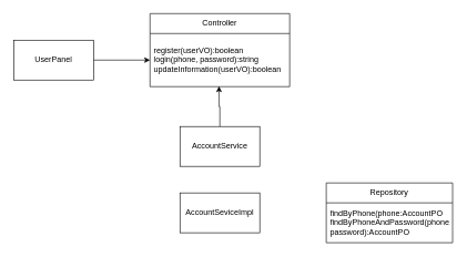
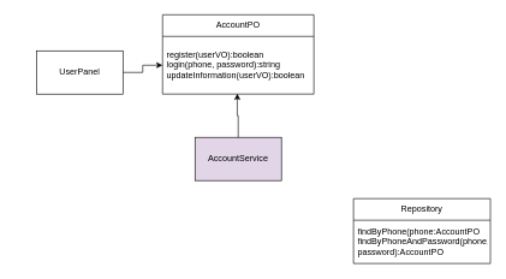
  <mxCell id="0" />
  <mxCell id="1" parent="0" />
  <mxCell id="2" style="edgeStyle=orthogonalEdgeStyle;rounded=0;orthogonalLoop=1;jettySize=auto;html=1;exitX=1;exitY=0.5;exitDx=0;exitDy=0;entryX=0;entryY=0.5;entryDx=0;entryDy=0;" parent="1" source="3" target="5" edge="1"><mxGeometry relative="1" as="geometry"><mxPoint x="260" y="45" as="targetPoint" /></mxGeometry></mxCell>
- <mxCell id="3" value="UserPanel" style="rounded=0;whiteSpace=wrap;html=1;" parent="1" vertex="1"><mxGeometry x="20" y="60" width="120" height="60" as="geometry" /></mxCell>
- <mxCell id="4" value="Controller" style="swimlane;fontStyle=0;childLayout=stackLayout;horizontal=1;startSize=30;horizontalStack=0;resizeParent=1;resizeParentMax=0;resizeLast=0;collapsible=1;marginBottom=0;whiteSpace=wrap;html=1;" parent="1" vertex="1"><mxGeometry x="225" y="20" width="210" height="110" as="geometry" /></mxCell>
+ <mxCell id="3" value="UserPanel" style="rounded=0;whiteSpace=wrap;html=1;" parent="1" vertex="1"><mxGeometry x="50" y="70" width="120" height="60" as="geometry" /></mxCell>
+ <mxCell id="4" value="AccountPO" style="swimlane;fontStyle=0;childLayout=stackLayout;horizontal=1;startSize=30;horizontalStack=0;resizeParent=1;resizeParentMax=0;resizeLast=0;collapsible=1;marginBottom=0;whiteSpace=wrap;html=1;" parent="1" vertex="1"><mxGeometry x="225" y="20" width="210" height="110" as="geometry" /></mxCell>
  <mxCell id="5" value="register(userVO):boolean&lt;div&gt;login(phone, password):string&lt;/div&gt;&lt;div&gt;updateInformation(userVO):boolean&lt;/div&gt;" style="text;strokeColor=none;fillColor=none;align=left;verticalAlign=middle;spacingLeft=4;spacingRight=4;overflow=hidden;points=[[0,0.5],[1,0.5]];portConstraint=eastwest;rotatable=0;whiteSpace=wrap;html=1;" parent="4" vertex="1"><mxGeometry y="30" width="210" height="80" as="geometry" /></mxCell>
- <mxCell id="6" value="AccountSeviceImpl" style="rounded=0;whiteSpace=wrap;html=1;" parent="1" vertex="1"><mxGeometry x="270" y="290" width="120" height="60" as="geometry" /></mxCell>
- <mxCell id="7" value="AccountService" style="rounded=0;whiteSpace=wrap;html=1;" parent="1" vertex="1"><mxGeometry x="270" y="190" width="120" height="60" as="geometry" /></mxCell>
+ <mxCell id="7" value="AccountService" style="rounded=0;whiteSpace=wrap;html=1;fillColor=#e1d5e7;" parent="1" vertex="1"><mxGeometry x="270" y="190" width="120" height="60" as="geometry" /></mxCell>
  <mxCell id="8" value="Repository" style="swimlane;fontStyle=0;childLayout=stackLayout;horizontal=1;startSize=30;horizontalStack=0;resizeParent=1;resizeParentMax=0;resizeLast=0;collapsible=1;marginBottom=0;whiteSpace=wrap;html=1;" parent="1" vertex="1"><mxGeometry x="490" y="275" width="190" height="90" as="geometry" /></mxCell>
  <mxCell id="9" value="findByPhone(phone:AccountPO&lt;div&gt;findByPhoneAndPassword(phone,&lt;/div&gt;&lt;div&gt;password):AccountPO&lt;/div&gt;" style="text;strokeColor=none;fillColor=none;align=left;verticalAlign=middle;spacingLeft=4;spacingRight=4;overflow=hidden;points=[[0,0.5],[1,0.5]];portConstraint=eastwest;rotatable=0;whiteSpace=wrap;html=1;" parent="8" vertex="1"><mxGeometry y="30" width="190" height="60" as="geometry" /></mxCell>
  <mxCell id="10" style="edgeStyle=orthogonalEdgeStyle;rounded=0;orthogonalLoop=1;jettySize=auto;html=1;exitX=0.5;exitY=0;exitDx=0;exitDy=0;entryX=0.494;entryY=0.993;entryDx=0;entryDy=0;entryPerimeter=0;" parent="1" source="7" target="5" edge="1"><mxGeometry relative="1" as="geometry" /></mxCell>
